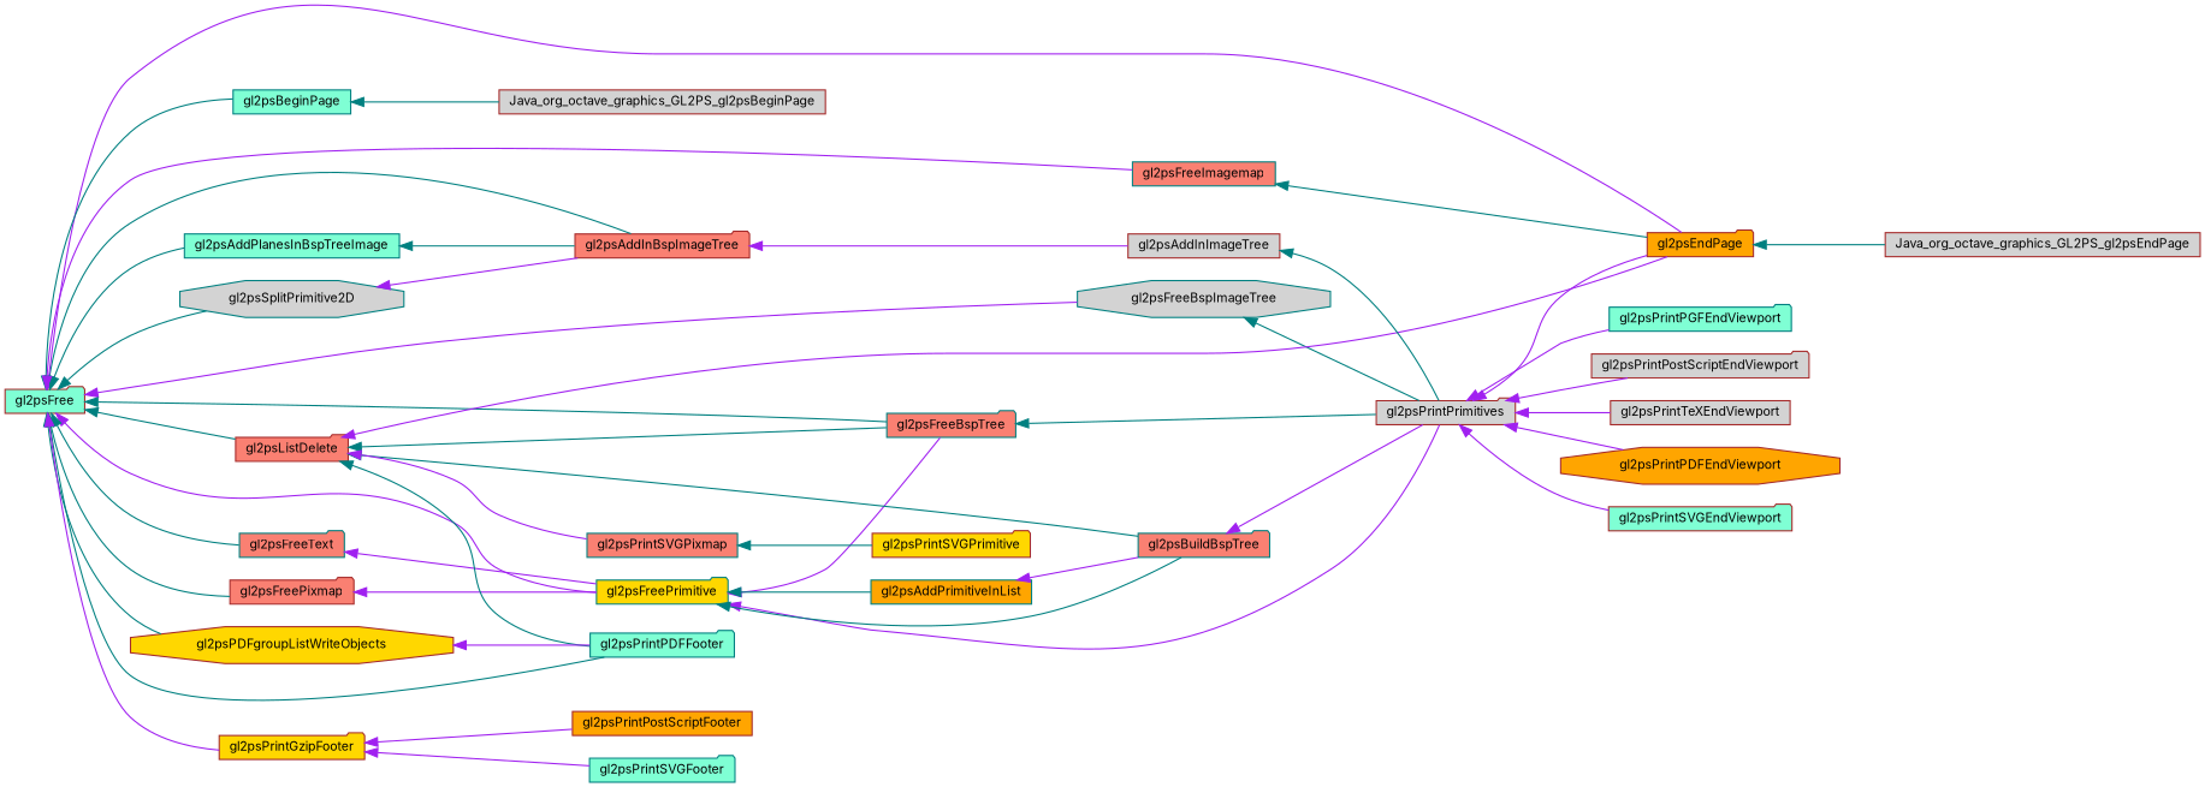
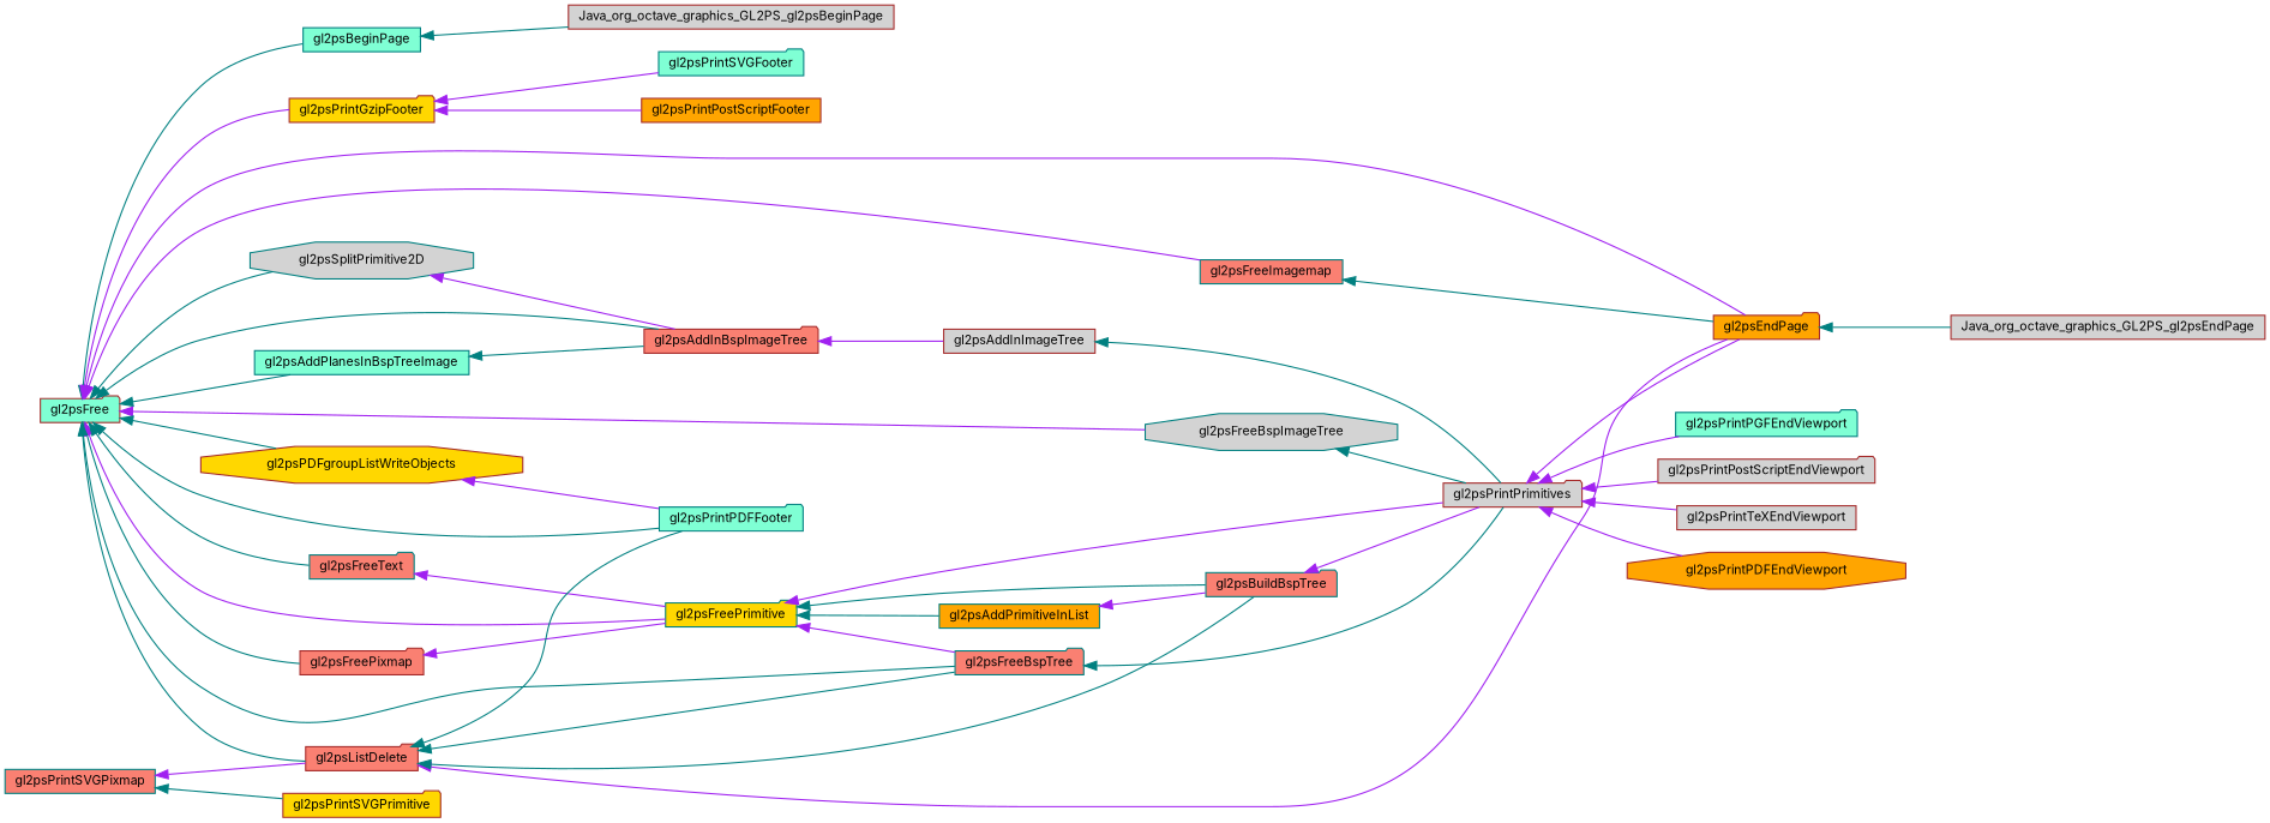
  digraph {
    fontname=Inter
    rankdir=LR
    node [color=brown fillcolor=salmon fontname=Inter fontsize=10 shape=folder style=filled]
    edge [color=purple dir=back fontname=Inter fontsize=10 labelfontname=FreeSans labelfontsize=10 style=solid]
    n1 [fillcolor=aquamarine fontcolor=black height=0.2 label=gl2psFree width=0.4]
    n2 [height=0.2 label=gl2psAddInBspImageTree width=0.4]
    n3 [fillcolor=orange height=0.2 label=gl2psEndPage width=0.4]
    n4 [color=teal fillcolor=aquamarine height=0.2 label=gl2psAddPlanesInBspTreeImage shape=box width=0.4]
    n5 [color=teal fillcolor=aquamarine height=0.2 label=gl2psBeginPage shape=box width=0.4]
    n6 [color=teal fillcolor=lightgrey height=0.2 label=gl2psFreeBspImageTree shape=octagon width=0.4]
    n7 [color=teal height=0.2 label=gl2psFreeBspTree width=0.4]
    n8 [color=teal height=0.2 label=gl2psFreeImagemap shape=box width=0.4]
    n9 [height=0.2 label=gl2psFreePixmap width=0.4]
    n10 [color=teal fillcolor=gold height=0.2 label=gl2psFreePrimitive width=0.4]
    n11 [color=teal height=0.2 label=gl2psFreeText width=0.4]
    n12 [height=0.2 label=gl2psListDelete width=0.4]
    n13 [color=teal fillcolor=aquamarine height=0.2 label=gl2psPrintPDFFooter width=0.4]
    n14 [fillcolor=gold height=0.2 label=gl2psPDFgroupListWriteObjects shape=octagon width=0.4]
    n15 [fillcolor=gold height=0.2 label=gl2psPrintGzipFooter width=0.4]
    n16 [color=teal fillcolor=lightgrey height=0.2 label=gl2psSplitPrimitive2D shape=octagon width=0.4]
    n17 [fillcolor=lightgrey height=0.2 label=gl2psAddInImageTree shape=box width=0.4]
    n18 [fillcolor=lightgrey height=0.2 label=Java_org_octave_graphics_GL2PS_gl2psEndPage shape=box width=0.4]
    n19 [fillcolor=lightgrey height=0.2 label=Java_org_octave_graphics_GL2PS_gl2psBeginPage shape=box width=0.4]
    n20 [fillcolor=lightgrey height=0.2 label=gl2psPrintPrimitives width=0.4]
    n21 [color=teal fillcolor=orange height=0.2 label=gl2psAddPrimitiveInList shape=box width=0.4]
    n22 [color=teal height=0.2 label=gl2psBuildBspTree width=0.4]
    n23 [color=teal height=0.2 label=gl2psPrintSVGPixmap shape=box width=0.4]
    n24 [fillcolor=orange height=0.2 label=gl2psPrintPostScriptFooter shape=box width=0.4]
    n25 [color=teal fillcolor=aquamarine height=0.2 label=gl2psPrintSVGFooter width=0.4]
    n26 [fillcolor=lightgrey height=0.2 label=gl2psPrintPostScriptEndViewport width=0.4]
    n27 [fillcolor=lightgrey height=0.2 label=gl2psPrintTeXEndViewport shape=box width=0.4]
    n28 [fillcolor=orange height=0.2 label=gl2psPrintPDFEndViewport shape=octagon width=0.4]
-   n29 [fillcolor=aquamarine height=0.2 label=gl2psPrintSVGEndViewport width=0.4]
    n30 [color=teal fillcolor=aquamarine height=0.2 label=gl2psPrintPGFEndViewport width=0.4]
    n31 [fillcolor=gold height=0.2 label=gl2psPrintSVGPrimitive width=0.4]
    n1 -> n2 [color=teal]
    n1 -> n3
    n1 -> n4 [color=teal]
    n1 -> n5 [color=teal]
    n1 -> n6
    n1 -> n7 [color=teal]
    n1 -> n8
    n1 -> n9 [color=teal]
    n1 -> n10
    n1 -> n11 [color=teal]
    n1 -> n12 [color=teal]
    n1 -> n13 [color=teal]
    n1 -> n14 [color=teal]
    n1 -> n15
    n1 -> n16 [color=teal]
    n2 -> n17
    n3 -> n18 [color=teal]
    n4 -> n2 [color=teal]
    n5 -> n19 [color=teal]
    n6 -> n20 [color=teal]
    n7 -> n20 [color=teal]
    n8 -> n3 [color=teal]
    n9 -> n10
    n10 -> n7
    n10 -> n20
    n10 -> n21 [color=teal]
    n10 -> n22 [color=teal]
    n11 -> n10
    n12 -> n3
    n12 -> n7 [color=teal]
    n12 -> n13 [color=teal]
    n12 -> n22 [color=teal]
-   n12 -> n23
+   n23 -> n12
    n14 -> n13
    n15 -> n24
    n15 -> n25
    n16 -> n2
    n17 -> n20 [color=teal]
    n20 -> n3
    n20 -> n26
    n20 -> n27
    n20 -> n28
-   n20 -> n29
    n20 -> n30
    n21 -> n22
    n22 -> n20
    n23 -> n31 [color=teal]
  }
